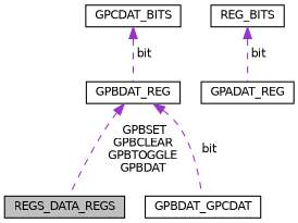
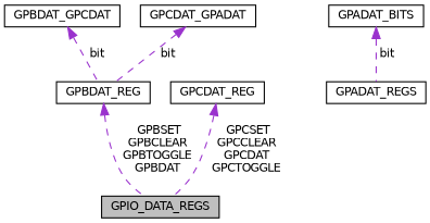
  digraph {
    node [color=black fillcolor=white fontname=Helvetica fontsize=10 shape=record style=filled]
    edge [color=darkorchid3 dir=back fontname=Helvetica fontsize=10 labelfontname=Helvetica labelfontsize=10 style=dashed]
-   n1 [fillcolor=grey75 fontcolor=black height=0.2 label=REGS_DATA_REGS width=0.4]
+   n1 [fillcolor=grey75 fontcolor=black height=0.2 label=GPIO_DATA_REGS width=0.4]
    n2 [height=0.2 label=GPBDAT_REG width=0.4]
    n3 [height=0.2 label=GPBDAT_GPCDAT width=0.4]
-   n5 [height=0.2 label=GPCDAT_BITS width=0.4]
-   n6 [height=0.2 label=GPADAT_REG width=0.4]
-   n7 [height=0.2 label=REG_BITS width=0.4]
+   n4 [height=0.2 label=GPCDAT_REG width=0.4]
+   n5 [height=0.2 label=GPCDAT_GPADAT width=0.4]
+   n6 [height=0.2 label=GPADAT_REGS width=0.4]
+   n7 [height=0.2 label=GPADAT_BITS width=0.4]
    n2 -> n1 [label=" GPBSET\nGPBCLEAR\nGPBTOGGLE\nGPBDAT"]
-   n2 -> n3 [label=" bit"]
+   n3 -> n2 [label=" bit"]
+   n4 -> n1 [label=" GPCSET\nGPCCLEAR\nGPCDAT\nGPCTOGGLE"]
    n5 -> n2 [label=" bit"]
    n7 -> n6 [label=" bit"]
  }
